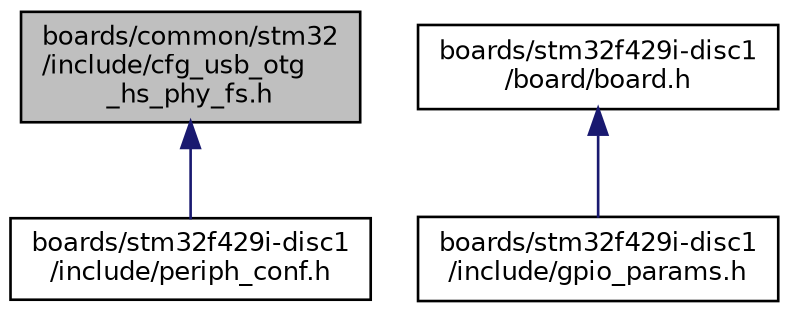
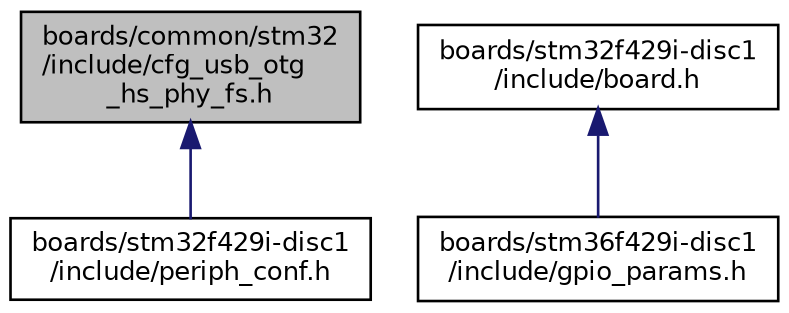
  digraph {
    node [color=black fillcolor=white fontname=Helvetica fontsize=10 shape=record style=filled]
    edge [color=midnightblue dir=back fontname=Helvetica fontsize=10 labelfontname=Helvetica labelfontsize=10 style=solid]
    n1 [fillcolor=grey75 fontcolor=black height=0.2 label="boards/common/stm32\l/include/cfg_usb_otg\l_hs_phy_fs.h" width=0.4]
    n2 [height=0.2 label="boards/stm32f429i-disc1\l/include/periph_conf.h" width=0.4]
-   n3 [height=0.2 label="boards/stm32f429i-disc1\l/board/board.h" width=0.4]
-   n4 [height=0.2 label="boards/stm32f429i-disc1\l/include/gpio_params.h" width=0.4]
+   n3 [height=0.2 label="boards/stm32f429i-disc1\l/include/board.h" width=0.4]
+   n4 [height=0.2 label="boards/stm36f429i-disc1\l/include/gpio_params.h" width=0.4]
    n1 -> n2
    n3 -> n4
  }
